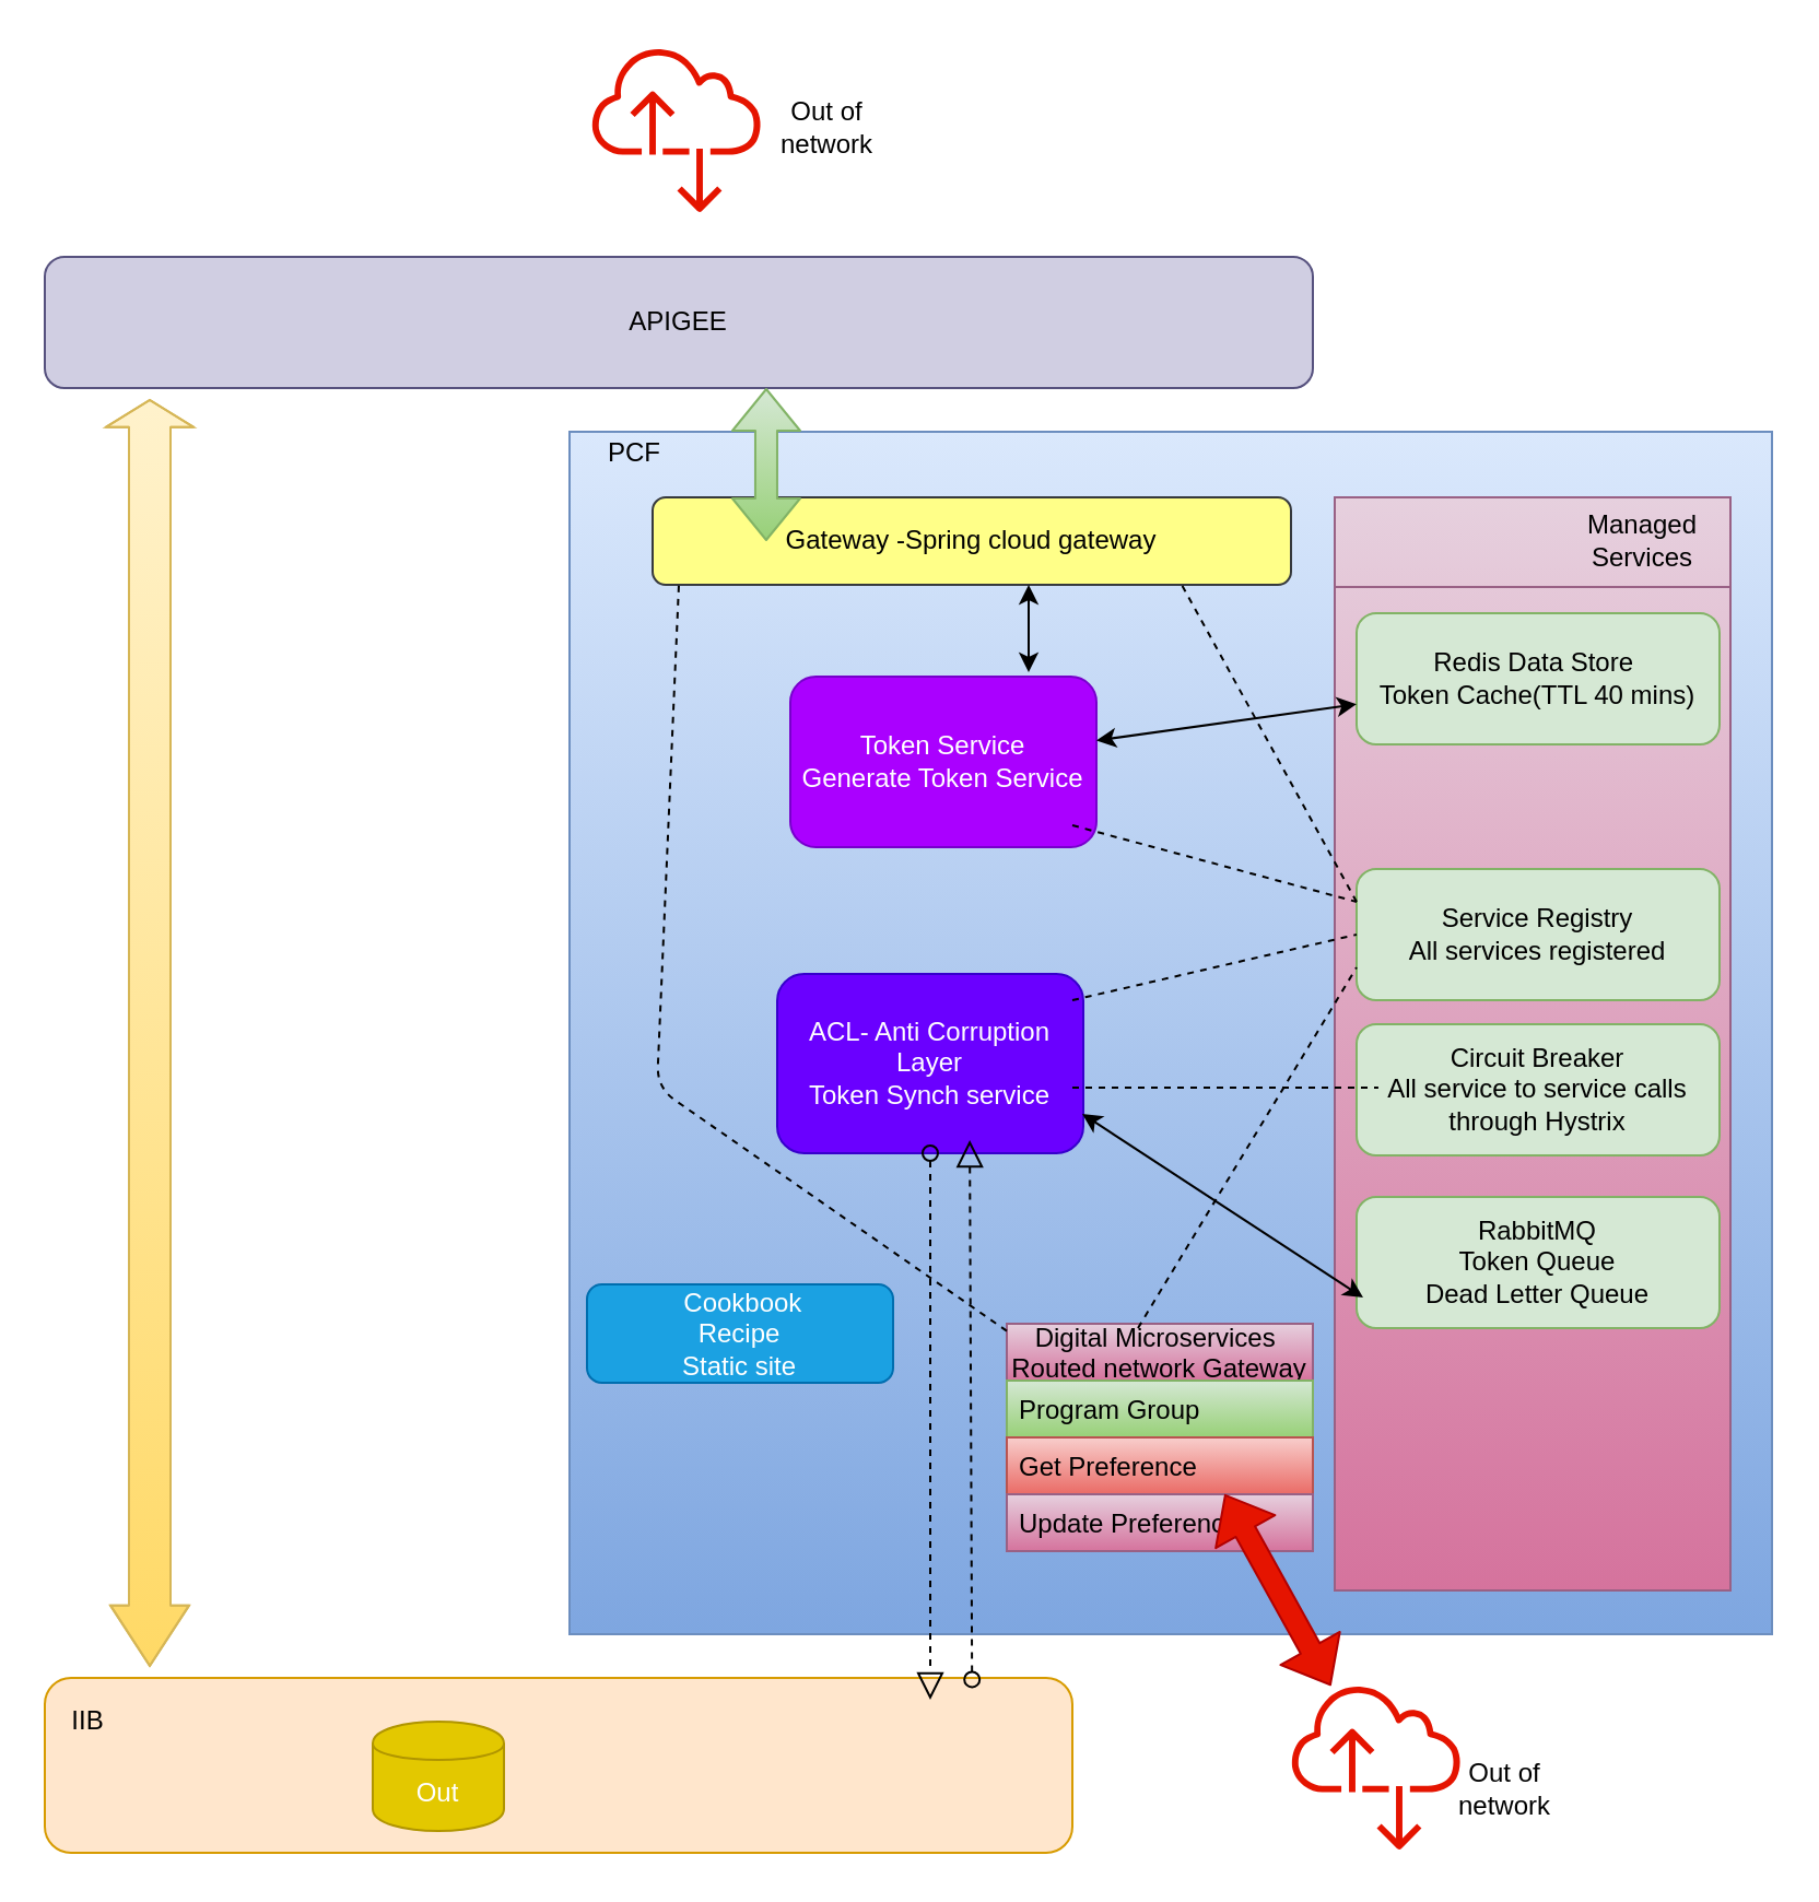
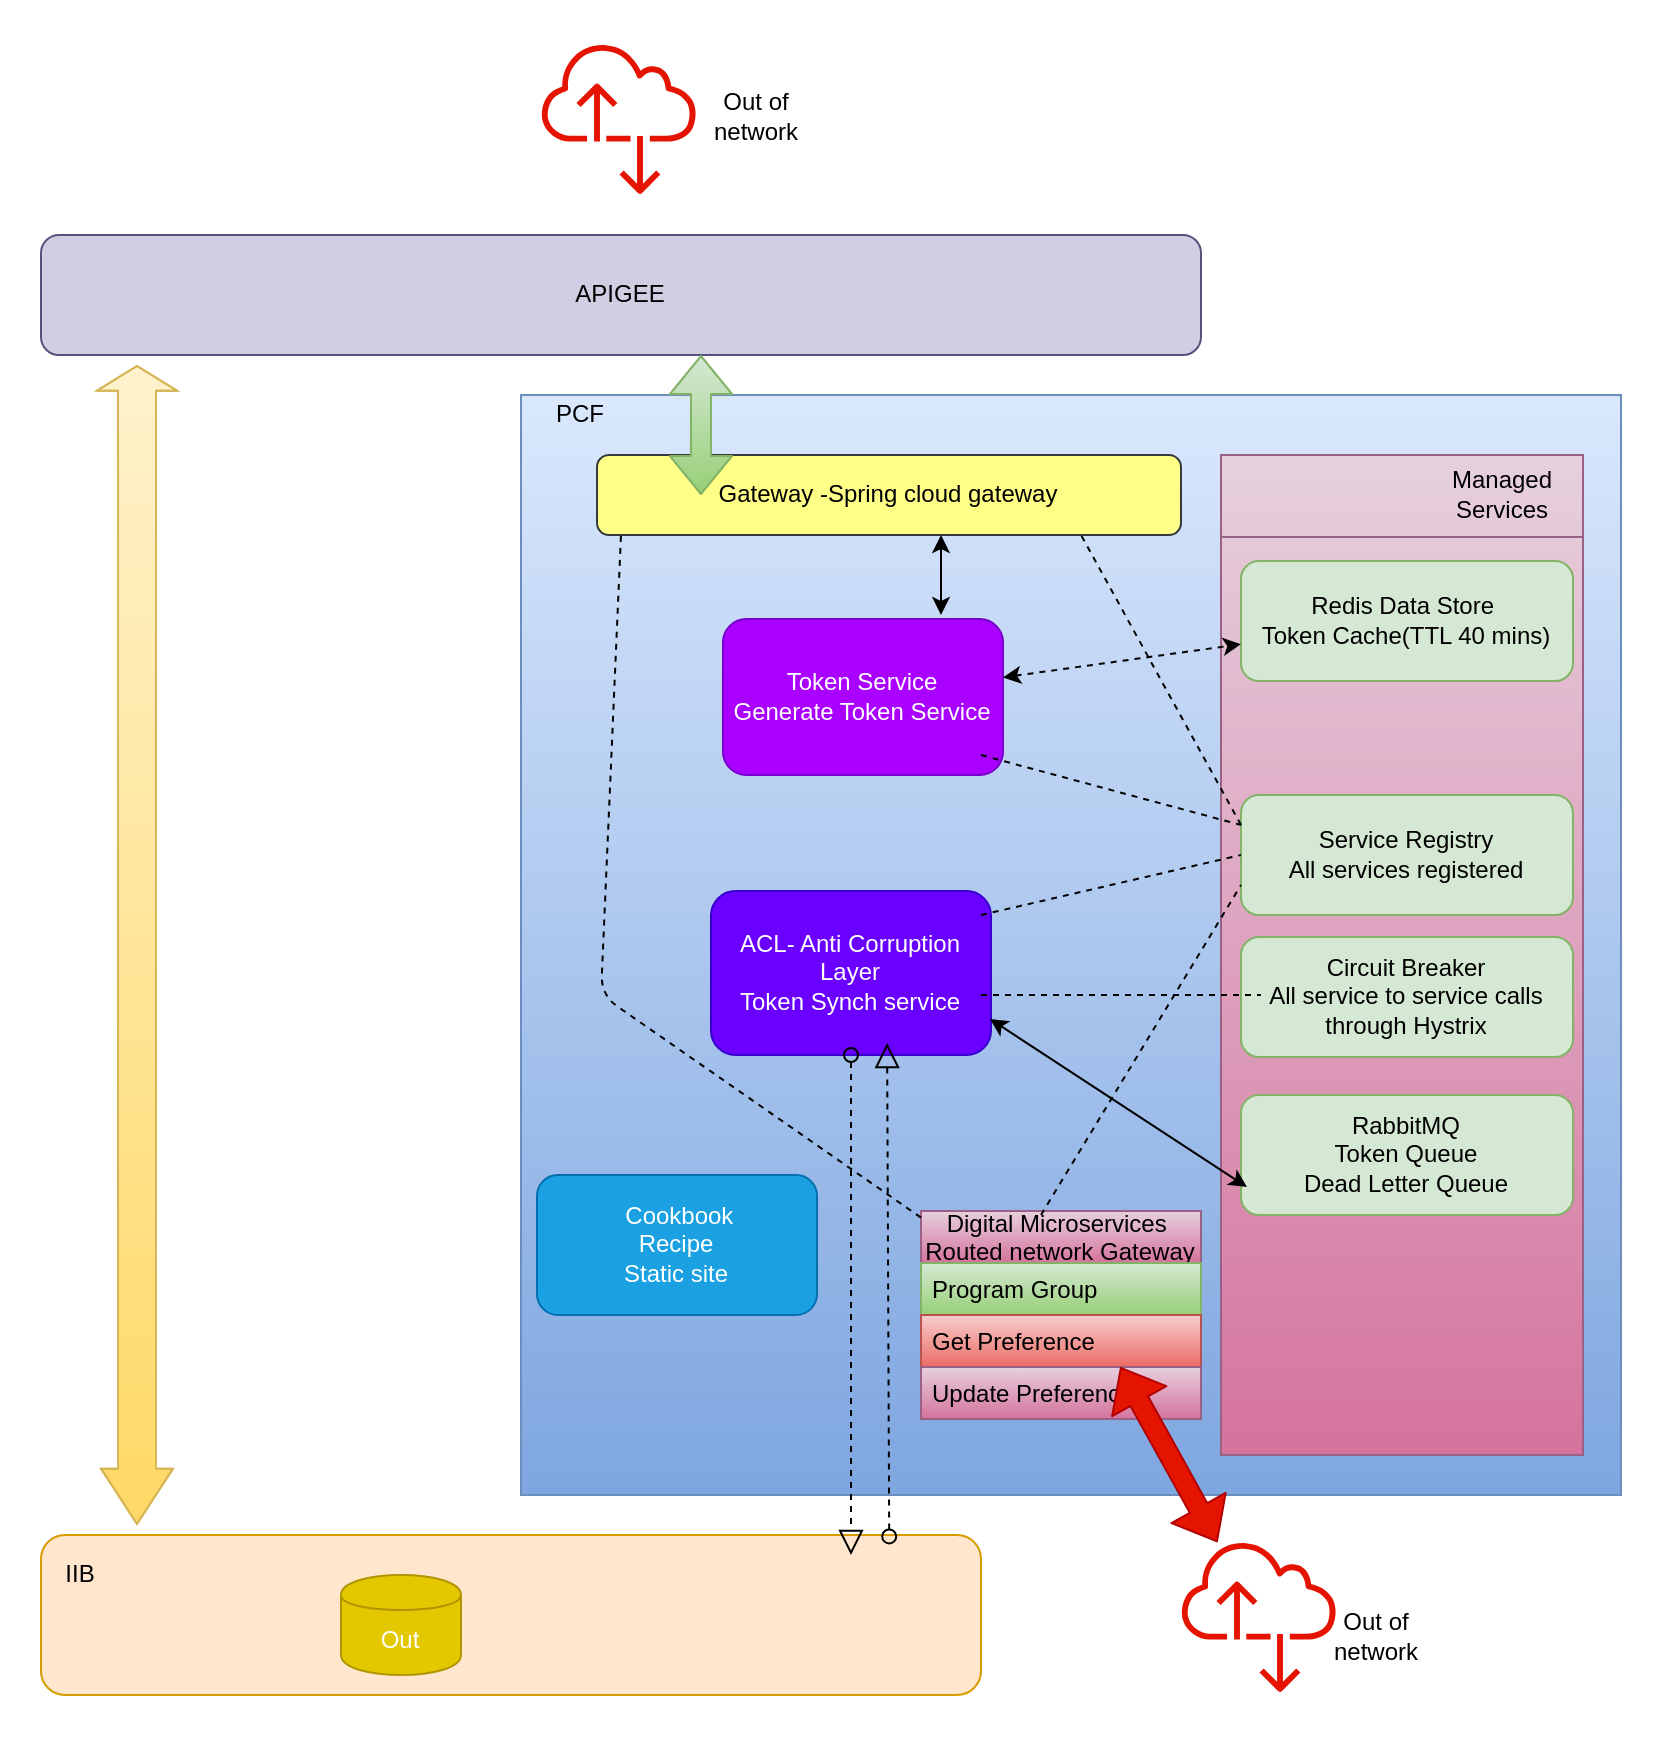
  <mxCell id="0" />
  <mxCell id="1" parent="0" />
  <mxCell id="2" value="" style="whiteSpace=wrap;html=1;aspect=fixed;gradientColor=#7ea6e0;fillColor=#dae8fc;strokeColor=#6c8ebf;" parent="1" vertex="1"><mxGeometry x="260" y="197" width="550" height="550" as="geometry" /></mxCell>
  <mxCell id="3" value="APIGEE" style="rounded=1;whiteSpace=wrap;html=1;fillColor=#d0cee2;strokeColor=#56517e;" parent="1" vertex="1"><mxGeometry x="20" y="117" width="580" height="60" as="geometry" /></mxCell>
  <mxCell id="4" value="PCF" style="text;html=1;strokeColor=none;fillColor=none;align=center;verticalAlign=middle;whiteSpace=wrap;rounded=0;" parent="1" vertex="1"><mxGeometry x="270" y="197" width="40" height="20" as="geometry" /></mxCell>
  <mxCell id="5" value="" style="rounded=1;whiteSpace=wrap;html=1;fillColor=#ffe6cc;strokeColor=#d79b00;" parent="1" vertex="1"><mxGeometry x="20" y="767" width="470" height="80" as="geometry" /></mxCell>
  <mxCell id="6" value="IIB" style="text;html=1;strokeColor=none;fillColor=none;align=center;verticalAlign=middle;whiteSpace=wrap;rounded=0;" parent="1" vertex="1"><mxGeometry x="20" y="777" width="40" height="20" as="geometry" /></mxCell>
  <mxCell id="7" value="Out" style="shape=cylinder;whiteSpace=wrap;html=1;boundedLbl=1;backgroundOutline=1;fillColor=#e3c800;strokeColor=#B09500;fontColor=#ffffff;" parent="1" vertex="1"><mxGeometry x="170" width="60" height="50" as="geometry" y="787" /></mxCell>
  <mxCell id="8" value="Gateway -Spring cloud gateway" style="rounded=1;whiteSpace=wrap;html=1;fillColor=#ffff88;strokeColor=#36393d;" parent="1" vertex="1"><mxGeometry x="298" y="227" width="292" height="40" as="geometry" /></mxCell>
  <mxCell id="9" value="" style="shape=internalStorage;whiteSpace=wrap;html=1;backgroundOutline=1;dx=0;dy=41;fillColor=#e6d0de;strokeColor=#996185;gradientColor=#d5739d;" parent="1" vertex="1"><mxGeometry x="610" y="227" width="181" height="500" as="geometry" /></mxCell>
  <mxCell id="10" value="Managed Services" style="text;html=1;strokeColor=none;fillColor=none;align=center;verticalAlign=middle;whiteSpace=wrap;rounded=0;" parent="1" vertex="1"><mxGeometry x="731" y="237" width="40" height="20" as="geometry" /></mxCell>
  <mxCell id="11" value="Token Service&lt;br&gt;Generate Token Service&lt;br&gt;" style="rounded=1;whiteSpace=wrap;html=1;fillColor=#aa00ff;strokeColor=#7700CC;fontColor=#ffffff;" parent="1" vertex="1"><mxGeometry x="361" y="309" width="140" height="78" as="geometry" /></mxCell>
  <mxCell id="12" value="Service Registry&lt;br&gt;All services registered" style="rounded=1;whiteSpace=wrap;html=1;fillColor=#d5e8d4;strokeColor=#82b366;" parent="1" vertex="1"><mxGeometry x="620" y="397" width="166" height="60" as="geometry" /></mxCell>
  <mxCell id="13" value="Circuit Breaker&lt;br&gt;All service to service calls through Hystrix" style="rounded=1;whiteSpace=wrap;html=1;fillColor=#d5e8d4;strokeColor=#82b366;" parent="1" vertex="1"><mxGeometry x="620" y="468" width="166" height="60" as="geometry" /></mxCell>
  <mxCell id="14" value="RabbitMQ&lt;br&gt;Token Queue&lt;br&gt;Dead Letter Queue" style="rounded=1;whiteSpace=wrap;html=1;fillColor=#d5e8d4;strokeColor=#82b366;" parent="1" vertex="1"><mxGeometry x="620" y="547" width="166" height="60" as="geometry" /></mxCell>
  <mxCell id="15" value="Redis Data Store&amp;nbsp;&lt;br&gt;Token Cache(TTL 40 mins)" style="rounded=1;whiteSpace=wrap;html=1;fillColor=#d5e8d4;strokeColor=#82b366;" parent="1" vertex="1"><mxGeometry x="620" y="280" width="166" height="60" as="geometry" /></mxCell>
  <mxCell id="16" value="" style="shape=flexArrow;endArrow=classic;startArrow=classic;html=1;width=19;endSize=3.78;startWidth=16;startSize=8.89;fillColor=#fff2cc;strokeColor=#d6b656;gradientColor=#ffd966;" parent="1" edge="1"><mxGeometry width="50" height="50" relative="1" as="geometry"><mxPoint x="68" y="762" as="sourcePoint" /><mxPoint x="68" y="182" as="targetPoint" /><Array as="points"><mxPoint x="68" y="312" /></Array></mxGeometry></mxCell>
  <mxCell id="17" value="ACL- Anti Corruption Layer&lt;br&gt;Token Synch service" style="rounded=1;whiteSpace=wrap;html=1;fillColor=#6a00ff;strokeColor=#3700CC;fontColor=#ffffff;" parent="1" vertex="1"><mxGeometry x="355" y="445" width="140" height="82" as="geometry" /></mxCell>
- <mxCell id="18" value="&amp;nbsp;Cookbook&lt;br&gt;Recipe&lt;br&gt;Static site&lt;br&gt;" style="rounded=1;whiteSpace=wrap;html=1;fillColor=#1ba1e2;strokeColor=#006EAF;fontColor=#ffffff;" parent="1" vertex="1"><mxGeometry x="268" y="587" width="140" height="45" as="geometry" /></mxCell>
+ <mxCell id="18" value="&amp;nbsp;Cookbook&lt;br&gt;Recipe&lt;br&gt;Static site&lt;br&gt;" style="rounded=1;whiteSpace=wrap;html=1;fillColor=#1ba1e2;strokeColor=#006EAF;fontColor=#ffffff;" parent="1" vertex="1"><mxGeometry x="268" y="587" width="140" height="70" as="geometry" /></mxCell>
  <mxCell id="19" value="" style="startArrow=oval;startFill=0;startSize=7;endArrow=block;endFill=0;endSize=10;dashed=1;html=1;exitX=0.5;exitY=1;exitDx=0;exitDy=0;" parent="1" source="17" edge="1"><mxGeometry width="100" relative="1" as="geometry"><mxPoint x="423" y="557" as="sourcePoint" /><mxPoint x="425" y="777" as="targetPoint" /></mxGeometry></mxCell>
  <mxCell id="20" value="" style="startArrow=oval;startFill=0;startSize=7;endArrow=block;endFill=0;endSize=10;dashed=1;html=1;exitX=0.61;exitY=0.006;exitDx=0;exitDy=0;exitPerimeter=0;entryX=0.629;entryY=0.927;entryDx=0;entryDy=0;entryPerimeter=0;" parent="1" target="17" edge="1"><mxGeometry width="100" relative="1" as="geometry"><mxPoint x="444.1" y="767.72" as="sourcePoint" /><mxPoint x="606" y="479" as="targetPoint" /></mxGeometry></mxCell>
  <mxCell id="21" value="" style="shape=flexArrow;endArrow=classic;startArrow=classic;html=1;exitX=0.041;exitY=0.5;exitDx=0;exitDy=0;exitPerimeter=0;gradientColor=#97d077;fillColor=#d5e8d4;strokeColor=#82b366;" parent="1" edge="1"><mxGeometry width="50" height="50" relative="1" as="geometry"><mxPoint x="349.972" y="247" as="sourcePoint" /><mxPoint x="349.992" y="177" as="targetPoint" /></mxGeometry></mxCell>
  <mxCell id="22" value="" style="endArrow=classic;startArrow=classic;html=1;exitX=0;exitY=0.5;exitDx=0;exitDy=0;entryX=0.006;entryY=0.617;entryDx=0;entryDy=0;entryPerimeter=0;" parent="1" edge="1"><mxGeometry width="50" height="50" relative="1" as="geometry"><mxPoint x="494.5" y="509" as="sourcePoint" /><mxPoint x="622.996" y="593.02" as="targetPoint" /></mxGeometry></mxCell>
- <mxCell id="23" value="" style="endArrow=classic;startArrow=classic;html=1;" parent="1" source="11" target="15" edge="1"><mxGeometry width="50" height="50" relative="1" as="geometry"><mxPoint x="504.5" y="343" as="sourcePoint" /><mxPoint x="632.996" y="427.02" as="targetPoint" /></mxGeometry></mxCell>
+ <mxCell id="23" value="" style="endArrow=classic;startArrow=classic;html=1;dashed=1;" parent="1" source="11" target="15" edge="1"><mxGeometry width="50" height="50" relative="1" as="geometry"><mxPoint x="504.5" y="343" as="sourcePoint" /><mxPoint x="632.996" y="427.02" as="targetPoint" /></mxGeometry></mxCell>
  <mxCell id="24" value="" style="endArrow=classic;startArrow=classic;html=1;" parent="1" edge="1"><mxGeometry width="50" height="50" relative="1" as="geometry"><mxPoint x="470" y="267" as="sourcePoint" /><mxPoint x="470" y="307" as="targetPoint" /></mxGeometry></mxCell>
  <mxCell id="25" value="Digital Microservices &#10;Routed network Gateway" style="swimlane;fontStyle=0;childLayout=stackLayout;horizontal=1;startSize=26;fillColor=#e6d0de;horizontalStack=0;resizeParent=1;resizeParentMax=0;resizeLast=0;collapsible=1;marginBottom=0;gradientColor=#d5739d;strokeColor=#996185;" parent="1" vertex="1"><mxGeometry x="460" y="605" width="140" height="104" as="geometry" /></mxCell>
  <mxCell id="26" value="Program Group" style="text;strokeColor=#82b366;fillColor=#d5e8d4;align=left;verticalAlign=top;spacingLeft=4;spacingRight=4;overflow=hidden;rotatable=0;points=[[0,0.5],[1,0.5]];portConstraint=eastwest;gradientColor=#97d077;" parent="25" vertex="1"><mxGeometry y="26" width="140" height="26" as="geometry" /></mxCell>
  <mxCell id="27" value="Get Preference" style="text;strokeColor=#b85450;fillColor=#f8cecc;align=left;verticalAlign=top;spacingLeft=4;spacingRight=4;overflow=hidden;rotatable=0;points=[[0,0.5],[1,0.5]];portConstraint=eastwest;gradientColor=#ea6b66;" parent="25" vertex="1"><mxGeometry y="52" width="140" height="26" as="geometry" /></mxCell>
  <mxCell id="28" value="Update Preference" style="text;strokeColor=#996185;fillColor=#e6d0de;align=left;verticalAlign=top;spacingLeft=4;spacingRight=4;overflow=hidden;rotatable=0;points=[[0,0.5],[1,0.5]];portConstraint=eastwest;gradientColor=#d5739d;" parent="25" vertex="1"><mxGeometry y="78" width="140" height="26" as="geometry" /></mxCell>
  <mxCell id="29" value="" style="shape=flexArrow;endArrow=classic;startArrow=classic;html=1;entryX=0.712;entryY=0;entryDx=0;entryDy=0;entryPerimeter=0;fillColor=#e51400;strokeColor=#B20000;" parent="1" source="30" target="28" edge="1"><mxGeometry width="50" height="50" relative="1" as="geometry"><mxPoint x="660" y="877" as="sourcePoint" /><mxPoint x="650" y="837" as="targetPoint" /></mxGeometry></mxCell>
  <mxCell id="30" value="Inter" style="outlineConnect=0;fontColor=#ffffff;fillColor=#e51400;strokeColor=#B20000;dashed=0;verticalLabelPosition=bottom;verticalAlign=top;align=center;html=1;fontSize=12;fontStyle=0;aspect=fixed;pointerEvents=1;shape=mxgraph.aws4.internet_alt2;" parent="1" vertex="1"><mxGeometry x="590" y="769" width="78" height="78" as="geometry" /></mxCell>
  <mxCell id="31" value="Out of network" style="text;html=1;strokeColor=none;fillColor=none;align=center;verticalAlign=middle;whiteSpace=wrap;rounded=0;" parent="1" vertex="1"><mxGeometry x="668" y="808" width="40" height="20" as="geometry" /></mxCell>
  <mxCell id="32" value="Inter" style="outlineConnect=0;fontColor=#ffffff;fillColor=#e51400;strokeColor=#B20000;dashed=0;verticalLabelPosition=bottom;verticalAlign=top;align=center;html=1;fontSize=12;fontStyle=0;aspect=fixed;pointerEvents=1;shape=mxgraph.aws4.internet_alt2;" parent="1" vertex="1"><mxGeometry x="270" y="20" width="78" height="78" as="geometry" /></mxCell>
  <mxCell id="33" value="Out of network" style="text;html=1;strokeColor=none;fillColor=none;align=center;verticalAlign=middle;whiteSpace=wrap;rounded=0;" parent="1" vertex="1"><mxGeometry x="358" y="48" width="40" height="20" as="geometry" /></mxCell>
  <mxCell id="34" value="" style="endArrow=none;dashed=1;html=1;entryX=0;entryY=0.5;entryDx=0;entryDy=0;" parent="1" target="12" edge="1"><mxGeometry width="50" height="50" relative="1" as="geometry"><mxPoint x="490" y="457" as="sourcePoint" /><mxPoint x="540" y="407" as="targetPoint" /></mxGeometry></mxCell>
  <mxCell id="35" value="" style="endArrow=none;dashed=1;html=1;entryX=0;entryY=0.75;entryDx=0;entryDy=0;" parent="1" target="12" edge="1"><mxGeometry width="50" height="50" relative="1" as="geometry"><mxPoint x="520" y="607" as="sourcePoint" /><mxPoint x="570" y="557" as="targetPoint" /></mxGeometry></mxCell>
  <mxCell id="36" value="" style="endArrow=none;dashed=1;html=1;exitX=0;exitY=0.25;exitDx=0;exitDy=0;" parent="1" source="12" edge="1"><mxGeometry width="50" height="50" relative="1" as="geometry"><mxPoint x="490" y="307" as="sourcePoint" /><mxPoint x="540" y="267" as="targetPoint" /></mxGeometry></mxCell>
  <mxCell id="37" value="" style="endArrow=none;dashed=1;html=1;entryX=0.06;entryY=0.483;entryDx=0;entryDy=0;entryPerimeter=0;" parent="1" target="13" edge="1"><mxGeometry width="50" height="50" relative="1" as="geometry"><mxPoint x="490" y="497" as="sourcePoint" /><mxPoint x="540" y="447" as="targetPoint" /></mxGeometry></mxCell>
  <mxCell id="38" value="" style="endArrow=none;dashed=1;html=1;entryX=0;entryY=0.25;entryDx=0;entryDy=0;" parent="1" target="12" edge="1"><mxGeometry width="50" height="50" relative="1" as="geometry"><mxPoint x="490" y="377" as="sourcePoint" /><mxPoint x="540" y="327" as="targetPoint" /></mxGeometry></mxCell>
  <mxCell id="39" value="" style="endArrow=none;dashed=1;html=1;" edge="1" parent="1" source="25"><mxGeometry width="50" height="50" relative="1" as="geometry"><mxPoint x="260" y="317" as="sourcePoint" /><mxPoint x="310" y="267" as="targetPoint" /><Array as="points"><mxPoint x="300" y="497" /></Array></mxGeometry></mxCell>
